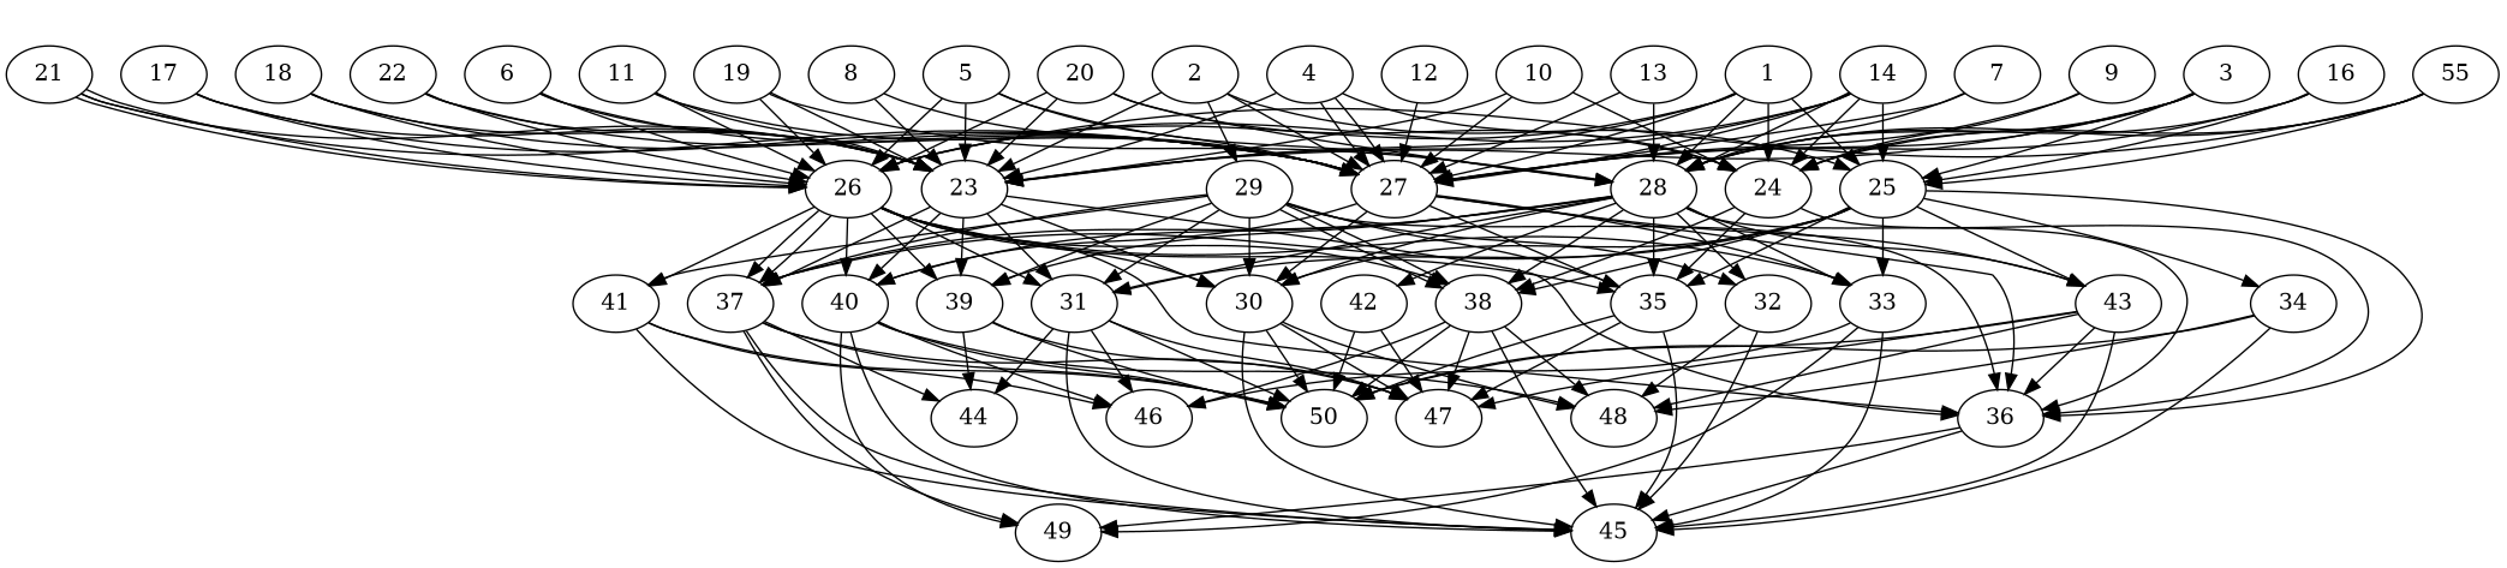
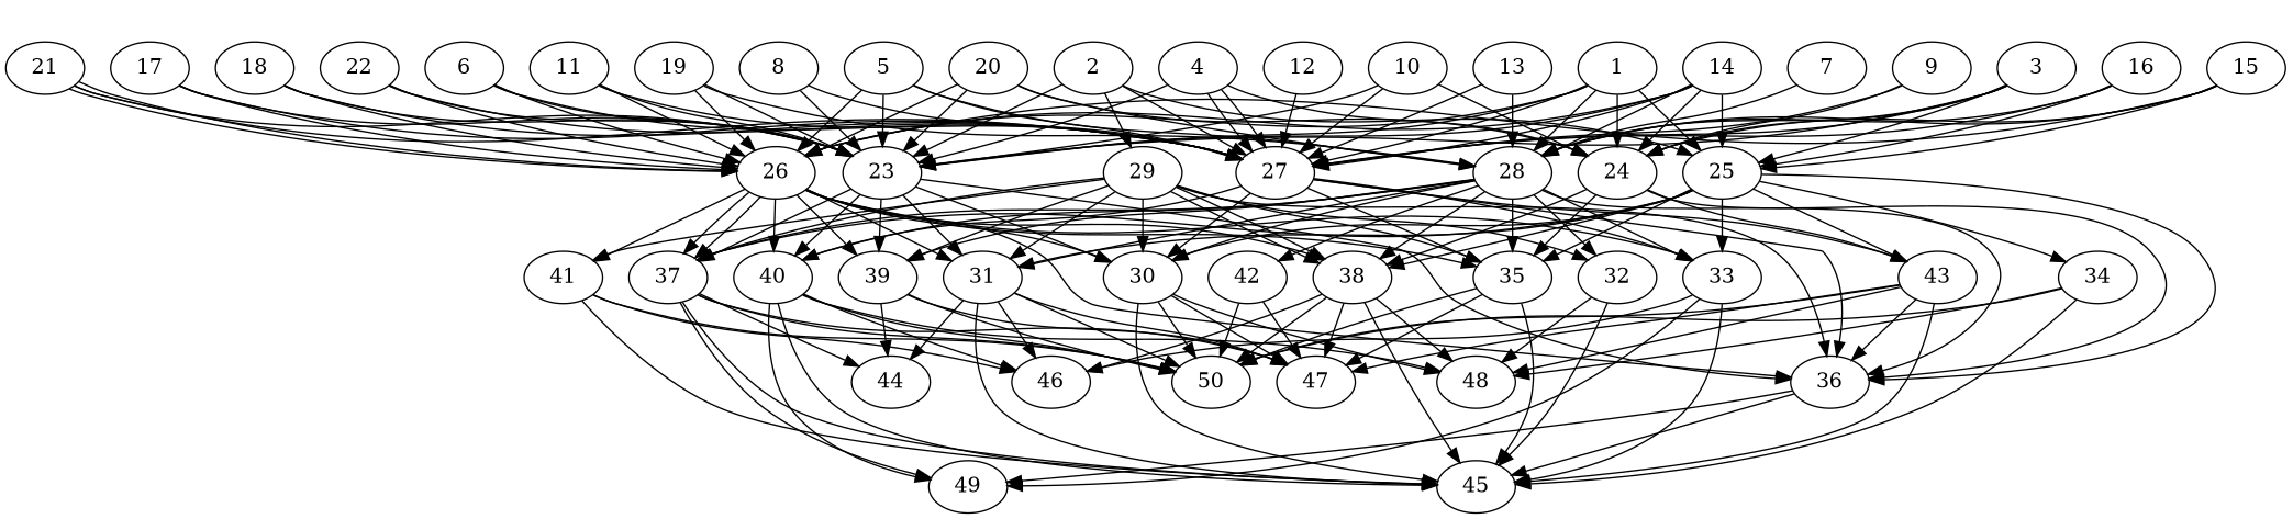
  digraph {
    node [alpha=0.15]
    1 [alpha=0.18 expect_size=36278272]
    23 [alpha=0.17 expect_size=26660864]
    24 [alpha=0.09 expect_size=24351744]
    25 [alpha=0.03 expect_size=13091840]
    26 [expect_size=51344384]
    27 [expect_size=16642048]
    28 [alpha=0.18 expect_size=10144768]
    30 [alpha=0.17 expect_size=8413184]
    31 [alpha=0.18 expect_size=43167744]
    36 [alpha=0.09 expect_size=10889216]
    37 [alpha=0.03 expect_size=45401088]
    39 [alpha=0.09 expect_size=27622400]
    40 [alpha=0.03 expect_size=24105984]
    35 [alpha=0.01 expect_size=50016256]
    38 [alpha=0.13 expect_size=33077248]
    33 [alpha=0.16 expect_size=36523008]
    34 [alpha=0.02 expect_size=29334528]
    43 [alpha=0.17 expect_size=12678144]
    41 [alpha=0.12 expect_size=17330176]
    32 [alpha=0.20 expect_size=22649856]
    42 [alpha=0.10 expect_size=13138944]
    45 [alpha=0.10 expect_size=7941120]
    47 [alpha=0.11 expect_size=30638080]
    48 [alpha=0.16 expect_size=36864000]
    50 [alpha=0.08 expect_size=41862144]
    44 [alpha=0.12 expect_size=50519040]
    46 [alpha=0.09 expect_size=10506240]
    49 [alpha=0.12 expect_size=19716096]
    2 [alpha=0.14 expect_size=47718400]
    29 [alpha=0.19 expect_size=28910592]
    3 [expect_size=44161024]
    4 [alpha=0.04 expect_size=6989824]
    5 [expect_size=11933696]
    6 [alpha=0.18 expect_size=44319744]
    7 [alpha=0.09 expect_size=26324992]
    8 [alpha=0.11 expect_size=11760640]
    9 [alpha=0.10 expect_size=47498240]
    10 [alpha=0.19 expect_size=47229952]
    11 [alpha=0.13 expect_size=11087872]
    12 [alpha=0.00 expect_size=6386688]
    13 [alpha=0.19 expect_size=39815168]
    14 [expect_size=28078080]
-   15 [alpha=0.16 expect_size=36433920 label=55]
+   15 [alpha=0.16 expect_size=36433920]
    16 [alpha=0.05 expect_size=24849408]
    17 [alpha=0.17 expect_size=20958208]
    18 [alpha=0.08 expect_size=42957824]
    19 [alpha=0.11 expect_size=20725760]
    20 [expect_size=44275712]
    21 [alpha=0.11 expect_size=42532864]
    22 [alpha=0.06 expect_size=26549248]
    1 -> 23
    1 -> 24
    1 -> 25
    1 -> 26
    1 -> 27
    1 -> 28
    23 -> 30
    23 -> 31
    23 -> 36
    23 -> 37
    23 -> 39
    23 -> 40
    24 -> 36
    24 -> 35
    24 -> 38
    25 -> 30
    25 -> 31
    25 -> 36
    25 -> 37
    25 -> 35
    25 -> 38
    25 -> 33
    25 -> 34
    25 -> 43
    26 -> 30
    26 -> 31
    26 -> 36
    26 -> 37
    26 -> 37
    26 -> 39
    26 -> 40
    26 -> 35
    26 -> 38
    26 -> 33
    26 -> 41
    27 -> 30
    27 -> 36
    27 -> 40
    27 -> 35
    27 -> 33
    27 -> 43
    28 -> 30
    28 -> 31
    28 -> 36
    28 -> 37
    28 -> 39
    28 -> 40
    28 -> 35
    28 -> 38
    28 -> 33
-   28 -> 43
+   24 -> 43
    28 -> 32
    28 -> 42
    30 -> 45
    30 -> 47
    30 -> 48
    30 -> 50
    31 -> 45
    31 -> 47
    31 -> 50
    31 -> 44
    31 -> 46
    36 -> 45
    36 -> 49
    37 -> 45
    37 -> 47
    37 -> 50
    37 -> 44
    37 -> 49
    39 -> 47
    39 -> 50
    39 -> 44
    40 -> 45
    40 -> 48
    40 -> 50
    40 -> 46
    40 -> 49
    35 -> 45
    35 -> 47
    35 -> 50
    38 -> 45
    38 -> 47
    38 -> 48
    38 -> 50
    38 -> 46
    33 -> 45
    33 -> 46
    33 -> 49
    34 -> 45
    34 -> 48
    34 -> 50
    43 -> 36
    43 -> 45
    43 -> 47
    43 -> 48
    43 -> 50
    41 -> 45
    41 -> 50
    41 -> 46
    32 -> 45
    32 -> 48
    42 -> 47
    42 -> 50
    2 -> 23
    2 -> 25
    2 -> 27
    2 -> 29
    29 -> 30
    29 -> 31
    29 -> 36
    29 -> 37
    29 -> 39
    29 -> 35
    29 -> 38
    29 -> 38
    29 -> 41
    29 -> 32
    3 -> 23
    3 -> 24
    3 -> 25
    3 -> 27
    3 -> 28
    4 -> 23
    4 -> 24
    4 -> 27
    4 -> 27
    5 -> 23
    5 -> 26
    5 -> 27
    5 -> 28
    6 -> 23
    6 -> 26
    6 -> 27
-   7 -> 27
    7 -> 28
    8 -> 23
    8 -> 27
    9 -> 24
    9 -> 27
    10 -> 23
    10 -> 24
    10 -> 27
    11 -> 23
    11 -> 26
    11 -> 27
    12 -> 27
    13 -> 27
    13 -> 28
    14 -> 23
    14 -> 24
    14 -> 25
    14 -> 26
    14 -> 27
    14 -> 28
    15 -> 24
    15 -> 25
    15 -> 26
    15 -> 28
    16 -> 25
    16 -> 27
    16 -> 28
    17 -> 23
    17 -> 26
    17 -> 27
    18 -> 23
    18 -> 26
    18 -> 27
    19 -> 23
    19 -> 26
    19 -> 28
    20 -> 23
    20 -> 24
    20 -> 26
    20 -> 28
    21 -> 23
    21 -> 26
    21 -> 26
    21 -> 27
    22 -> 23
    22 -> 26
    22 -> 27
  }
